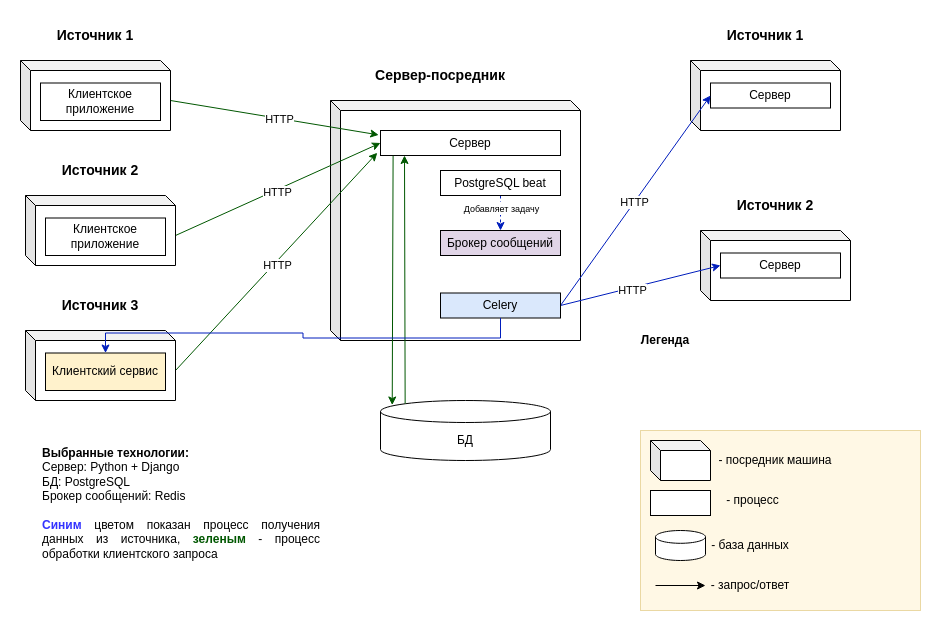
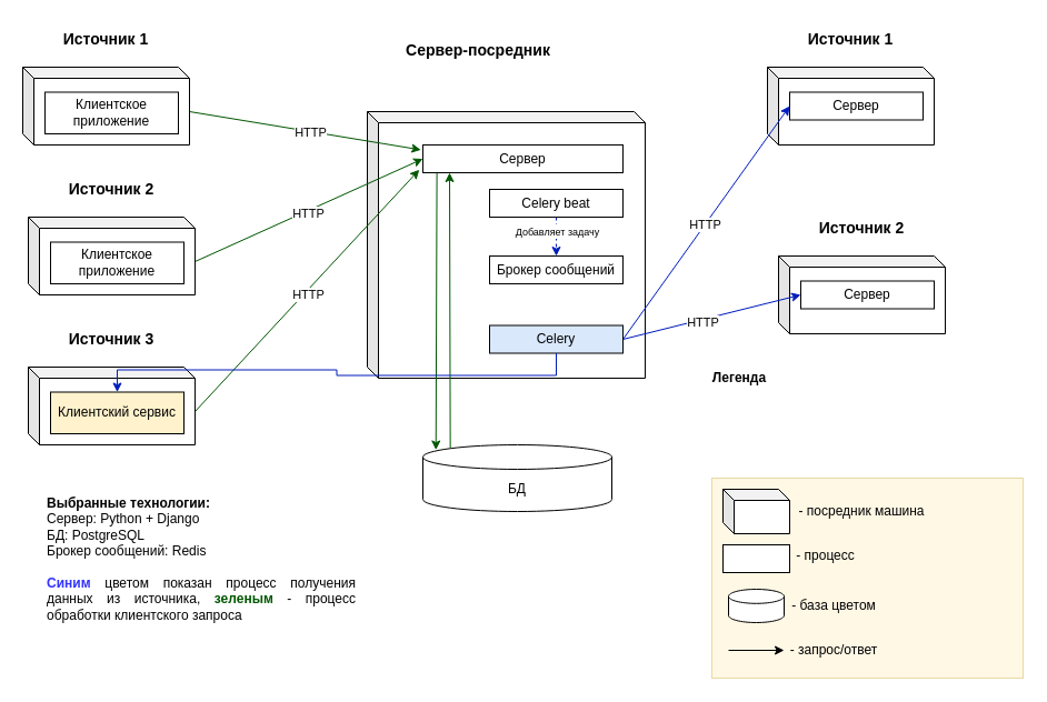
  <mxCell id="0" />
  <mxCell id="1" parent="0" />
  <mxCell id="2" value="" style="shape=cube;whiteSpace=wrap;html=1;boundedLbl=1;backgroundOutline=1;darkOpacity=0.05;darkOpacity2=0.1;size=10;" vertex="1" parent="1"><mxGeometry x="330" y="100" width="250" height="240" as="geometry" /></mxCell>
- <mxCell id="3" value="&lt;b&gt;&lt;font style=&quot;font-size: 14px;&quot;&gt;Сервер-посредник&lt;/font&gt;&lt;/b&gt;" style="text;html=1;align=center;verticalAlign=middle;whiteSpace=wrap;rounded=0;" vertex="1" parent="1"><mxGeometry x="365" y="60" width="150" height="30" as="geometry" /></mxCell>
+ <mxCell id="3" value="&lt;b&gt;&lt;font style=&quot;font-size: 14px;&quot;&gt;Сервер-посредник&lt;/font&gt;&lt;/b&gt;" style="text;html=1;align=center;verticalAlign=middle;whiteSpace=wrap;rounded=0;" vertex="1" parent="1"><mxGeometry x="355" y="30" width="150" height="30" as="geometry" /></mxCell>
  <mxCell id="4" value="Сервер" style="rounded=0;whiteSpace=wrap;html=1;" vertex="1" parent="1"><mxGeometry x="380" y="130" width="180" height="25" as="geometry" /></mxCell>
  <mxCell id="5" value="" style="shape=cube;whiteSpace=wrap;html=1;boundedLbl=1;backgroundOutline=1;darkOpacity=0.05;darkOpacity2=0.1;size=10;" vertex="1" parent="1"><mxGeometry x="690" y="60" width="150" height="70" as="geometry" /></mxCell>
  <mxCell id="6" value="&lt;b&gt;&lt;font style=&quot;font-size: 14px;&quot;&gt;Источник 1&lt;/font&gt;&lt;/b&gt;" style="text;html=1;align=center;verticalAlign=middle;whiteSpace=wrap;rounded=0;" vertex="1" parent="1"><mxGeometry x="690" y="20" width="150" height="30" as="geometry" /></mxCell>
  <mxCell id="7" value="" style="shape=cube;whiteSpace=wrap;html=1;boundedLbl=1;backgroundOutline=1;darkOpacity=0.05;darkOpacity2=0.1;size=10;" vertex="1" parent="1"><mxGeometry x="700" y="230" width="150" height="70" as="geometry" /></mxCell>
  <mxCell id="8" value="&lt;b&gt;&lt;font style=&quot;font-size: 14px;&quot;&gt;Источник 2&lt;/font&gt;&lt;/b&gt;" style="text;html=1;align=center;verticalAlign=middle;whiteSpace=wrap;rounded=0;" vertex="1" parent="1"><mxGeometry x="700" y="190" width="150" height="30" as="geometry" /></mxCell>
  <mxCell id="9" value="Сервер" style="rounded=0;whiteSpace=wrap;html=1;" vertex="1" parent="1"><mxGeometry x="710" y="82.5" width="120" height="25" as="geometry" /></mxCell>
  <mxCell id="10" value="Сервер" style="rounded=0;whiteSpace=wrap;html=1;" vertex="1" parent="1"><mxGeometry x="720" y="252.5" width="120" height="25" as="geometry" /></mxCell>
  <mxCell id="11" value="БД" style="shape=cylinder3;whiteSpace=wrap;html=1;boundedLbl=1;backgroundOutline=1;size=11;" vertex="1" parent="1"><mxGeometry x="380" y="400" width="170" height="60" as="geometry" /></mxCell>
  <mxCell id="12" style="rounded=0;orthogonalLoop=1;jettySize=auto;html=1;exitX=0;exitY=0;exitDx=150;exitDy=40;exitPerimeter=0;entryX=-0.01;entryY=0.176;entryDx=0;entryDy=0;entryPerimeter=0;fillColor=#008a00;strokeColor=#005700;" edge="1" parent="1" source="14" target="4"><mxGeometry relative="1" as="geometry" /></mxCell>
  <mxCell id="13" value="HTTP" style="edgeLabel;html=1;align=center;verticalAlign=middle;resizable=0;points=[];" vertex="1" connectable="0" parent="12"><mxGeometry x="0.046" y="-1" relative="1" as="geometry"><mxPoint as="offset" /></mxGeometry></mxCell>
  <mxCell id="14" value="" style="shape=cube;whiteSpace=wrap;html=1;boundedLbl=1;backgroundOutline=1;darkOpacity=0.05;darkOpacity2=0.1;size=10;" vertex="1" parent="1"><mxGeometry x="20" y="60" width="150" height="70" as="geometry" /></mxCell>
  <mxCell id="15" value="&lt;b&gt;&lt;font style=&quot;font-size: 14px;&quot;&gt;Источник 1&lt;/font&gt;&lt;/b&gt;" style="text;html=1;align=center;verticalAlign=middle;whiteSpace=wrap;rounded=0;" vertex="1" parent="1"><mxGeometry x="20" y="20" width="150" height="30" as="geometry" /></mxCell>
  <mxCell id="16" value="Клиентское приложение" style="rounded=0;whiteSpace=wrap;html=1;" vertex="1" parent="1"><mxGeometry x="40" y="82.5" width="120" height="37.5" as="geometry" /></mxCell>
  <mxCell id="17" style="rounded=0;orthogonalLoop=1;jettySize=auto;html=1;exitX=0;exitY=0;exitDx=150;exitDy=40;exitPerimeter=0;entryX=0;entryY=0.5;entryDx=0;entryDy=0;fillColor=#008a00;strokeColor=#005700;" edge="1" parent="1" source="19" target="4"><mxGeometry relative="1" as="geometry" /></mxCell>
  <mxCell id="18" value="HTTP" style="edgeLabel;html=1;align=center;verticalAlign=middle;resizable=0;points=[];" vertex="1" connectable="0" parent="17"><mxGeometry x="-0.024" y="-2" relative="1" as="geometry"><mxPoint as="offset" /></mxGeometry></mxCell>
  <mxCell id="19" value="" style="shape=cube;whiteSpace=wrap;html=1;boundedLbl=1;backgroundOutline=1;darkOpacity=0.05;darkOpacity2=0.1;size=10;" vertex="1" parent="1"><mxGeometry x="25" y="195" width="150" height="70" as="geometry" /></mxCell>
  <mxCell id="20" value="&lt;b&gt;&lt;font style=&quot;font-size: 14px;&quot;&gt;Источник 2&lt;br&gt;&lt;/font&gt;&lt;/b&gt;" style="text;html=1;align=center;verticalAlign=middle;whiteSpace=wrap;rounded=0;" vertex="1" parent="1"><mxGeometry x="25" y="155" width="150" height="30" as="geometry" /></mxCell>
  <mxCell id="21" value="Клиентское приложение" style="rounded=0;whiteSpace=wrap;html=1;" vertex="1" parent="1"><mxGeometry x="45" y="217.5" width="120" height="37.5" as="geometry" /></mxCell>
  <mxCell id="22" style="rounded=0;orthogonalLoop=1;jettySize=auto;html=1;exitX=0;exitY=0;exitDx=150;exitDy=40;exitPerimeter=0;entryX=-0.018;entryY=0.892;entryDx=0;entryDy=0;entryPerimeter=0;fillColor=#008a00;strokeColor=#005700;" edge="1" parent="1" source="24" target="4"><mxGeometry relative="1" as="geometry" /></mxCell>
  <mxCell id="23" value="HTTP" style="edgeLabel;html=1;align=center;verticalAlign=middle;resizable=0;points=[];" vertex="1" connectable="0" parent="22"><mxGeometry x="-0.016" y="-3" relative="1" as="geometry"><mxPoint as="offset" /></mxGeometry></mxCell>
  <mxCell id="24" value="" style="shape=cube;whiteSpace=wrap;html=1;boundedLbl=1;backgroundOutline=1;darkOpacity=0.05;darkOpacity2=0.1;size=10;" vertex="1" parent="1"><mxGeometry x="25" y="330" width="150" height="70" as="geometry" /></mxCell>
  <mxCell id="25" value="&lt;b&gt;&lt;font style=&quot;font-size: 14px;&quot;&gt;Источник 3&lt;br&gt;&lt;/font&gt;&lt;/b&gt;" style="text;html=1;align=center;verticalAlign=middle;whiteSpace=wrap;rounded=0;" vertex="1" parent="1"><mxGeometry x="25" y="290" width="150" height="30" as="geometry" /></mxCell>
  <mxCell id="26" value="Клиентский сервис" style="rounded=0;whiteSpace=wrap;html=1;fillColor=#fff2cc;" vertex="1" parent="1"><mxGeometry x="45" y="352.5" width="120" height="37.5" as="geometry" /></mxCell>
  <mxCell id="27" value="" style="endArrow=classic;html=1;rounded=0;entryX=0.069;entryY=0.075;entryDx=0;entryDy=0;entryPerimeter=0;exitX=0.07;exitY=1.013;exitDx=0;exitDy=0;exitPerimeter=0;fillColor=#008a00;strokeColor=#005700;" edge="1" parent="1" source="4" target="11"><mxGeometry width="50" height="50" relative="1" as="geometry"><mxPoint x="450" y="290" as="sourcePoint" /><mxPoint x="500" y="240" as="targetPoint" /></mxGeometry></mxCell>
  <mxCell id="28" value="" style="endArrow=none;html=1;rounded=0;exitX=0.118;exitY=0.992;exitDx=0;exitDy=0;exitPerimeter=0;entryX=0.145;entryY=0;entryDx=0;entryDy=3.19;entryPerimeter=0;startArrow=classic;startFill=1;endFill=0;fillColor=#008a00;strokeColor=#005700;" edge="1" parent="1" target="11"><mxGeometry width="50" height="50" relative="1" as="geometry"><mxPoint x="404" y="155" as="sourcePoint" /><mxPoint x="405" y="363" as="targetPoint" /></mxGeometry></mxCell>
  <mxCell id="29" style="edgeStyle=orthogonalEdgeStyle;rounded=0;orthogonalLoop=1;jettySize=auto;html=1;exitX=0.5;exitY=1;exitDx=0;exitDy=0;entryX=0.5;entryY=0;entryDx=0;entryDy=0;fillColor=#0050ef;strokeColor=#001DBC;dashed=1;" edge="1" parent="1" source="31" target="32"><mxGeometry relative="1" as="geometry" /></mxCell>
  <mxCell id="30" value="&lt;font style=&quot;font-size: 9px;&quot;&gt;Добавляет задачу&lt;/font&gt;" style="edgeLabel;html=1;align=center;verticalAlign=middle;resizable=0;points=[];spacing=0;" vertex="1" connectable="0" parent="29"><mxGeometry x="-0.305" relative="1" as="geometry"><mxPoint as="offset" /></mxGeometry></mxCell>
- <mxCell id="31" value="PostgreSQL beat" style="rounded=0;whiteSpace=wrap;html=1;" vertex="1" parent="1"><mxGeometry x="440" y="170" width="120" height="25" as="geometry" /></mxCell>
- <mxCell id="32" value="Брокер сообщений" style="rounded=0;whiteSpace=wrap;html=1;fillColor=#e1d5e7;" vertex="1" parent="1"><mxGeometry x="440" y="230" width="120" height="25" as="geometry" /></mxCell>
+ <mxCell id="31" value="Celery beat" style="rounded=0;whiteSpace=wrap;html=1;" vertex="1" parent="1"><mxGeometry x="440" y="170" width="120" height="25" as="geometry" /></mxCell>
+ <mxCell id="32" value="Брокер сообщений" style="rounded=0;whiteSpace=wrap;html=1;" vertex="1" parent="1"><mxGeometry x="440" y="230" width="120" height="25" as="geometry" /></mxCell>
  <mxCell id="33" style="rounded=0;orthogonalLoop=1;jettySize=auto;html=1;exitX=1;exitY=0.5;exitDx=0;exitDy=0;entryX=0;entryY=0.5;entryDx=0;entryDy=0;fillColor=#0050ef;strokeColor=#001DBC;" edge="1" parent="1" source="37" target="9"><mxGeometry relative="1" as="geometry" /></mxCell>
  <mxCell id="34" value="HTTP" style="edgeLabel;html=1;align=center;verticalAlign=middle;resizable=0;points=[];" vertex="1" connectable="0" parent="33"><mxGeometry x="-0.012" relative="1" as="geometry"><mxPoint as="offset" /></mxGeometry></mxCell>
  <mxCell id="35" style="rounded=0;orthogonalLoop=1;jettySize=auto;html=1;exitX=1;exitY=0.5;exitDx=0;exitDy=0;entryX=0;entryY=0.5;entryDx=0;entryDy=0;fillColor=#0050ef;strokeColor=#001DBC;" edge="1" parent="1" source="37" target="10"><mxGeometry relative="1" as="geometry" /></mxCell>
  <mxCell id="36" value="HTTP" style="edgeLabel;html=1;align=center;verticalAlign=middle;resizable=0;points=[];" vertex="1" connectable="0" parent="35"><mxGeometry x="-0.109" y="-2" relative="1" as="geometry"><mxPoint as="offset" /></mxGeometry></mxCell>
  <mxCell id="37" value="Celery" style="rounded=0;whiteSpace=wrap;html=1;fillColor=#dae8fc;" vertex="1" parent="1"><mxGeometry x="440" y="292.5" width="120" height="25" as="geometry" /></mxCell>
  <mxCell id="38" style="edgeStyle=orthogonalEdgeStyle;rounded=0;orthogonalLoop=1;jettySize=auto;html=1;exitX=0.5;exitY=1;exitDx=0;exitDy=0;fillColor=#0050ef;strokeColor=#001DBC;" edge="1" parent="1" source="37" target="26"><mxGeometry relative="1" as="geometry"><mxPoint x="498" y="402" as="targetPoint" /></mxGeometry></mxCell>
  <mxCell id="39" value="" style="rounded=0;whiteSpace=wrap;html=1;fillColor=#fff2cc;strokeColor=#d6b656;opacity=50;" vertex="1" parent="1"><mxGeometry x="640" y="430" width="280" height="180" as="geometry" /></mxCell>
  <mxCell id="40" value="&lt;b&gt;Легенда&lt;/b&gt;" style="text;html=1;align=center;verticalAlign=middle;whiteSpace=wrap;rounded=0;" vertex="1" parent="1"><mxGeometry x="635" y="325" width="60" height="30" as="geometry" /></mxCell>
  <mxCell id="41" value="" style="shape=cube;whiteSpace=wrap;html=1;boundedLbl=1;backgroundOutline=1;darkOpacity=0.05;darkOpacity2=0.1;size=10;" vertex="1" parent="1"><mxGeometry x="650" y="440" width="60" height="40" as="geometry" /></mxCell>
  <mxCell id="42" value="- посредник машина" style="text;html=1;align=center;verticalAlign=middle;whiteSpace=wrap;rounded=0;" vertex="1" parent="1"><mxGeometry x="710" y="445" width="130" height="30" as="geometry" /></mxCell>
  <mxCell id="43" value="" style="rounded=0;whiteSpace=wrap;html=1;" vertex="1" parent="1"><mxGeometry x="650" y="490" width="60" height="25" as="geometry" /></mxCell>
- <mxCell id="44" value="- процесс" style="text;html=1;align=center;verticalAlign=middle;whiteSpace=wrap;rounded=0;" vertex="1" parent="1"><mxGeometry x="720" y="485" width="65" height="30" as="geometry" /></mxCell>
+ <mxCell id="44" value="- процесс" style="text;html=1;align=center;verticalAlign=middle;whiteSpace=wrap;rounded=0;" vertex="1" parent="1"><mxGeometry x="710" y="485" width="65" height="30" as="geometry" /></mxCell>
  <mxCell id="45" value="" style="endArrow=classic;html=1;rounded=0;" edge="1" parent="1"><mxGeometry width="50" height="50" relative="1" as="geometry"><mxPoint x="655" y="585" as="sourcePoint" /><mxPoint x="705" y="585" as="targetPoint" /></mxGeometry></mxCell>
  <mxCell id="46" value="- запрос/ответ" style="text;html=1;align=center;verticalAlign=middle;whiteSpace=wrap;rounded=0;" vertex="1" parent="1"><mxGeometry x="705" y="570" width="90" height="30" as="geometry" /></mxCell>
  <mxCell id="47" value="" style="shape=cylinder3;whiteSpace=wrap;html=1;boundedLbl=1;backgroundOutline=1;size=6.4;" vertex="1" parent="1"><mxGeometry x="655" y="530" width="50" height="30" as="geometry" /></mxCell>
- <mxCell id="48" value="- база данных" style="text;html=1;align=center;verticalAlign=middle;whiteSpace=wrap;rounded=0;" vertex="1" parent="1"><mxGeometry x="710" y="530" width="80" height="30" as="geometry" /></mxCell>
+ <mxCell id="48" value="- база цветом" style="text;html=1;align=center;verticalAlign=middle;whiteSpace=wrap;rounded=0;" vertex="1" parent="1"><mxGeometry x="710" y="530" width="80" height="30" as="geometry" /></mxCell>
  <mxCell id="49" value="&lt;div style=&quot;text-align: justify;&quot;&gt;&lt;b style=&quot;background-color: initial;&quot;&gt;Выбранные технологии:&lt;/b&gt;&lt;/div&gt;&lt;div style=&quot;text-align: justify;&quot;&gt;&lt;span style=&quot;background-color: initial;&quot;&gt;Сервер: Python + Django&lt;/span&gt;&lt;/div&gt;&lt;div style=&quot;text-align: justify;&quot;&gt;&lt;span style=&quot;background-color: initial;&quot;&gt;БД: PostgreSQL&lt;/span&gt;&lt;/div&gt;&lt;div style=&quot;text-align: justify;&quot;&gt;&lt;span style=&quot;background-color: initial;&quot;&gt;Брокер сообщений: Redis&lt;br&gt;&lt;br&gt;&lt;/span&gt;&lt;/div&gt;&lt;div style=&quot;text-align: justify;&quot;&gt;&lt;font color=&quot;#3333ff&quot;&gt;&lt;b&gt;Синим&lt;/b&gt;&lt;/font&gt; цветом показан процесс получения данных из источника, &lt;font color=&quot;#005700&quot;&gt;&lt;b&gt;зеленым&lt;/b&gt;&lt;/font&gt; - процесс обработки клиентского запроса&lt;/div&gt;" style="text;html=1;align=left;verticalAlign=middle;whiteSpace=wrap;rounded=0;" vertex="1" parent="1"><mxGeometry x="40" y="488" width="280" height="30" as="geometry" /></mxCell>
